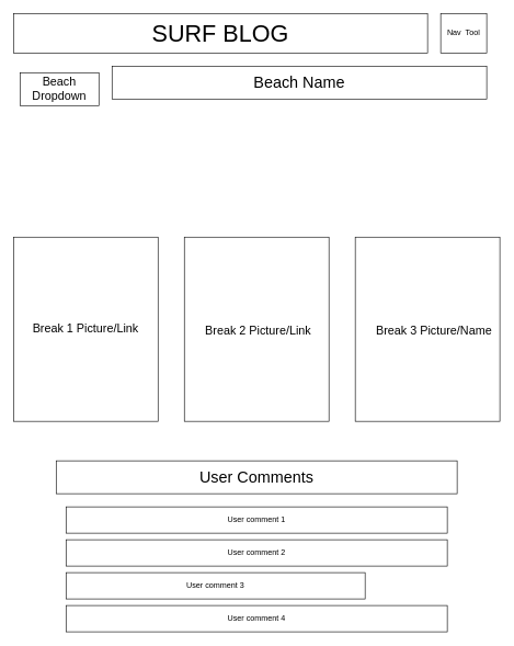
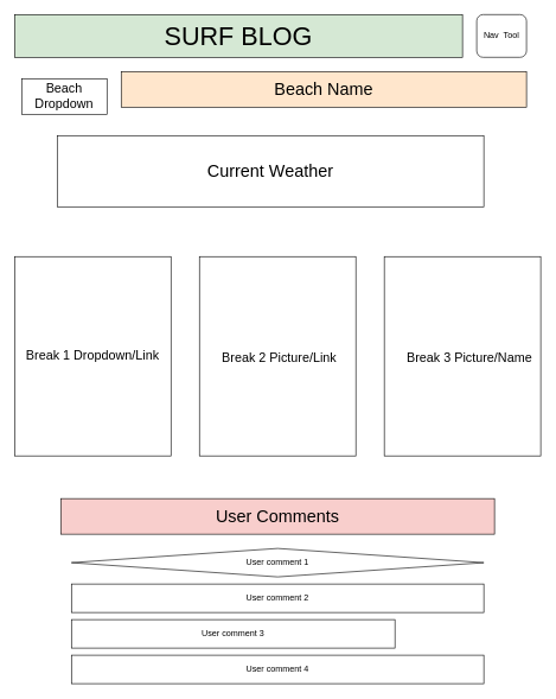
  <mxCell id="0" />
  <mxCell id="1" parent="0" />
- <mxCell id="2" value="&lt;font style=&quot;font-size: 36px&quot;&gt;SURF BLOG&lt;/font&gt;" style="rounded=0;whiteSpace=wrap;html=1;" vertex="1" parent="1"><mxGeometry x="20" y="20" width="630" height="60" as="geometry" /></mxCell>
+ <mxCell id="2" value="&lt;font style=&quot;font-size: 36px&quot;&gt;SURF BLOG&lt;/font&gt;" style="rounded=0;whiteSpace=wrap;html=1;fillColor=#d5e8d4;" vertex="1" parent="1"><mxGeometry x="20" y="20" width="630" height="60" as="geometry" /></mxCell>
  <mxCell id="3" value="&lt;font style=&quot;font-size: 18px&quot;&gt;Beach Dropdown&lt;/font&gt;" style="rounded=0;whiteSpace=wrap;html=1;" vertex="1" parent="1"><mxGeometry x="30" y="110" width="120" height="50" as="geometry" /></mxCell>
- <mxCell id="4" value="&lt;font style=&quot;font-size: 24px&quot;&gt;Beach Name&lt;/font&gt;" style="rounded=0;whiteSpace=wrap;html=1;" vertex="1" parent="1"><mxGeometry x="170" y="100" width="570" height="50" as="geometry" /></mxCell>
- <mxCell id="5" value="Nav&amp;nbsp; Tool" style="rounded=0;whiteSpace=wrap;html=1;" vertex="1" parent="1"><mxGeometry x="670" y="20" width="70" height="60" as="geometry" /></mxCell>
- <mxCell id="7" value="&lt;font style=&quot;font-size: 18px&quot;&gt;Break 1 Picture/Link&lt;/font&gt;" style="rounded=0;whiteSpace=wrap;html=1;" vertex="1" parent="1"><mxGeometry x="20" y="360" width="220" height="280" as="geometry" /></mxCell>
+ <mxCell id="4" value="&lt;font style=&quot;font-size: 24px&quot;&gt;Beach Name&lt;/font&gt;" style="rounded=0;whiteSpace=wrap;html=1;fillColor=#ffe6cc;" vertex="1" parent="1"><mxGeometry x="170" y="100" width="570" height="50" as="geometry" /></mxCell>
+ <mxCell id="5" value="Nav&amp;nbsp; Tool" style="whiteSpace=wrap;html=1;rounded=1;" vertex="1" parent="1"><mxGeometry x="670" y="20" width="70" height="60" as="geometry" /></mxCell>
+ <mxCell id="6" value="&lt;font style=&quot;font-size: 24px&quot;&gt;Current Weather&lt;/font&gt;" style="rounded=0;whiteSpace=wrap;html=1;" vertex="1" parent="1"><mxGeometry x="80" y="190" width="600" height="100" as="geometry" /></mxCell>
+ <mxCell id="7" value="&lt;font style=&quot;font-size: 18px&quot;&gt;Break 1 Dropdown/Link&lt;/font&gt;" style="rounded=0;whiteSpace=wrap;html=1;" vertex="1" parent="1"><mxGeometry x="20" y="360" width="220" height="280" as="geometry" /></mxCell>
  <mxCell id="8" value="" style="rounded=0;whiteSpace=wrap;html=1;" vertex="1" parent="1"><mxGeometry x="280" y="360" width="220" height="280" as="geometry" /></mxCell>
  <mxCell id="9" value="" style="rounded=0;whiteSpace=wrap;html=1;" vertex="1" parent="1"><mxGeometry x="540" y="360" width="220" height="280" as="geometry" /></mxCell>
  <mxCell id="10" value="&lt;font style=&quot;font-size: 18px&quot;&gt;Break 2&amp;nbsp;Picture/Link&lt;/font&gt;" style="text;html=1;" vertex="1" parent="1"><mxGeometry x="310" y="485" width="130" height="30" as="geometry" /></mxCell>
  <mxCell id="11" value="&lt;font style=&quot;font-size: 18px&quot;&gt;Break 3 Picture/Name&lt;/font&gt;" style="text;html=1;" vertex="1" parent="1"><mxGeometry x="570" y="485" width="130" height="30" as="geometry" /></mxCell>
- <mxCell id="12" value="&lt;font style=&quot;font-size: 24px&quot;&gt;User Comments&lt;/font&gt;" style="rounded=0;whiteSpace=wrap;html=1;" vertex="1" parent="1"><mxGeometry x="85" y="700" width="610" height="50" as="geometry" /></mxCell>
- <mxCell id="13" value="User comment 1" style="rounded=0;whiteSpace=wrap;html=1;" vertex="1" parent="1"><mxGeometry x="100" y="770" width="580" height="40" as="geometry" /></mxCell>
+ <mxCell id="12" value="&lt;font style=&quot;font-size: 24px&quot;&gt;User Comments&lt;/font&gt;" style="rounded=0;whiteSpace=wrap;html=1;fillColor=#f8cecc;" vertex="1" parent="1"><mxGeometry x="85" y="700" width="610" height="50" as="geometry" /></mxCell>
+ <mxCell id="13" value="User comment 1" style="rhombus;whiteSpace=wrap;html=1;" vertex="1" parent="1"><mxGeometry x="100" y="770" width="580" height="40" as="geometry" /></mxCell>
  <mxCell id="14" value="User comment 2" style="rounded=0;whiteSpace=wrap;html=1;" vertex="1" parent="1"><mxGeometry x="100" y="820" width="580" height="40" as="geometry" /></mxCell>
  <mxCell id="15" value="User comment 3" style="rounded=0;whiteSpace=wrap;html=1;" vertex="1" parent="1"><mxGeometry x="100" y="870" width="455" height="40" as="geometry" /></mxCell>
  <mxCell id="16" value="User comment 4" style="rounded=0;whiteSpace=wrap;html=1;" vertex="1" parent="1"><mxGeometry x="100" y="920" width="580" height="40" as="geometry" /></mxCell>
